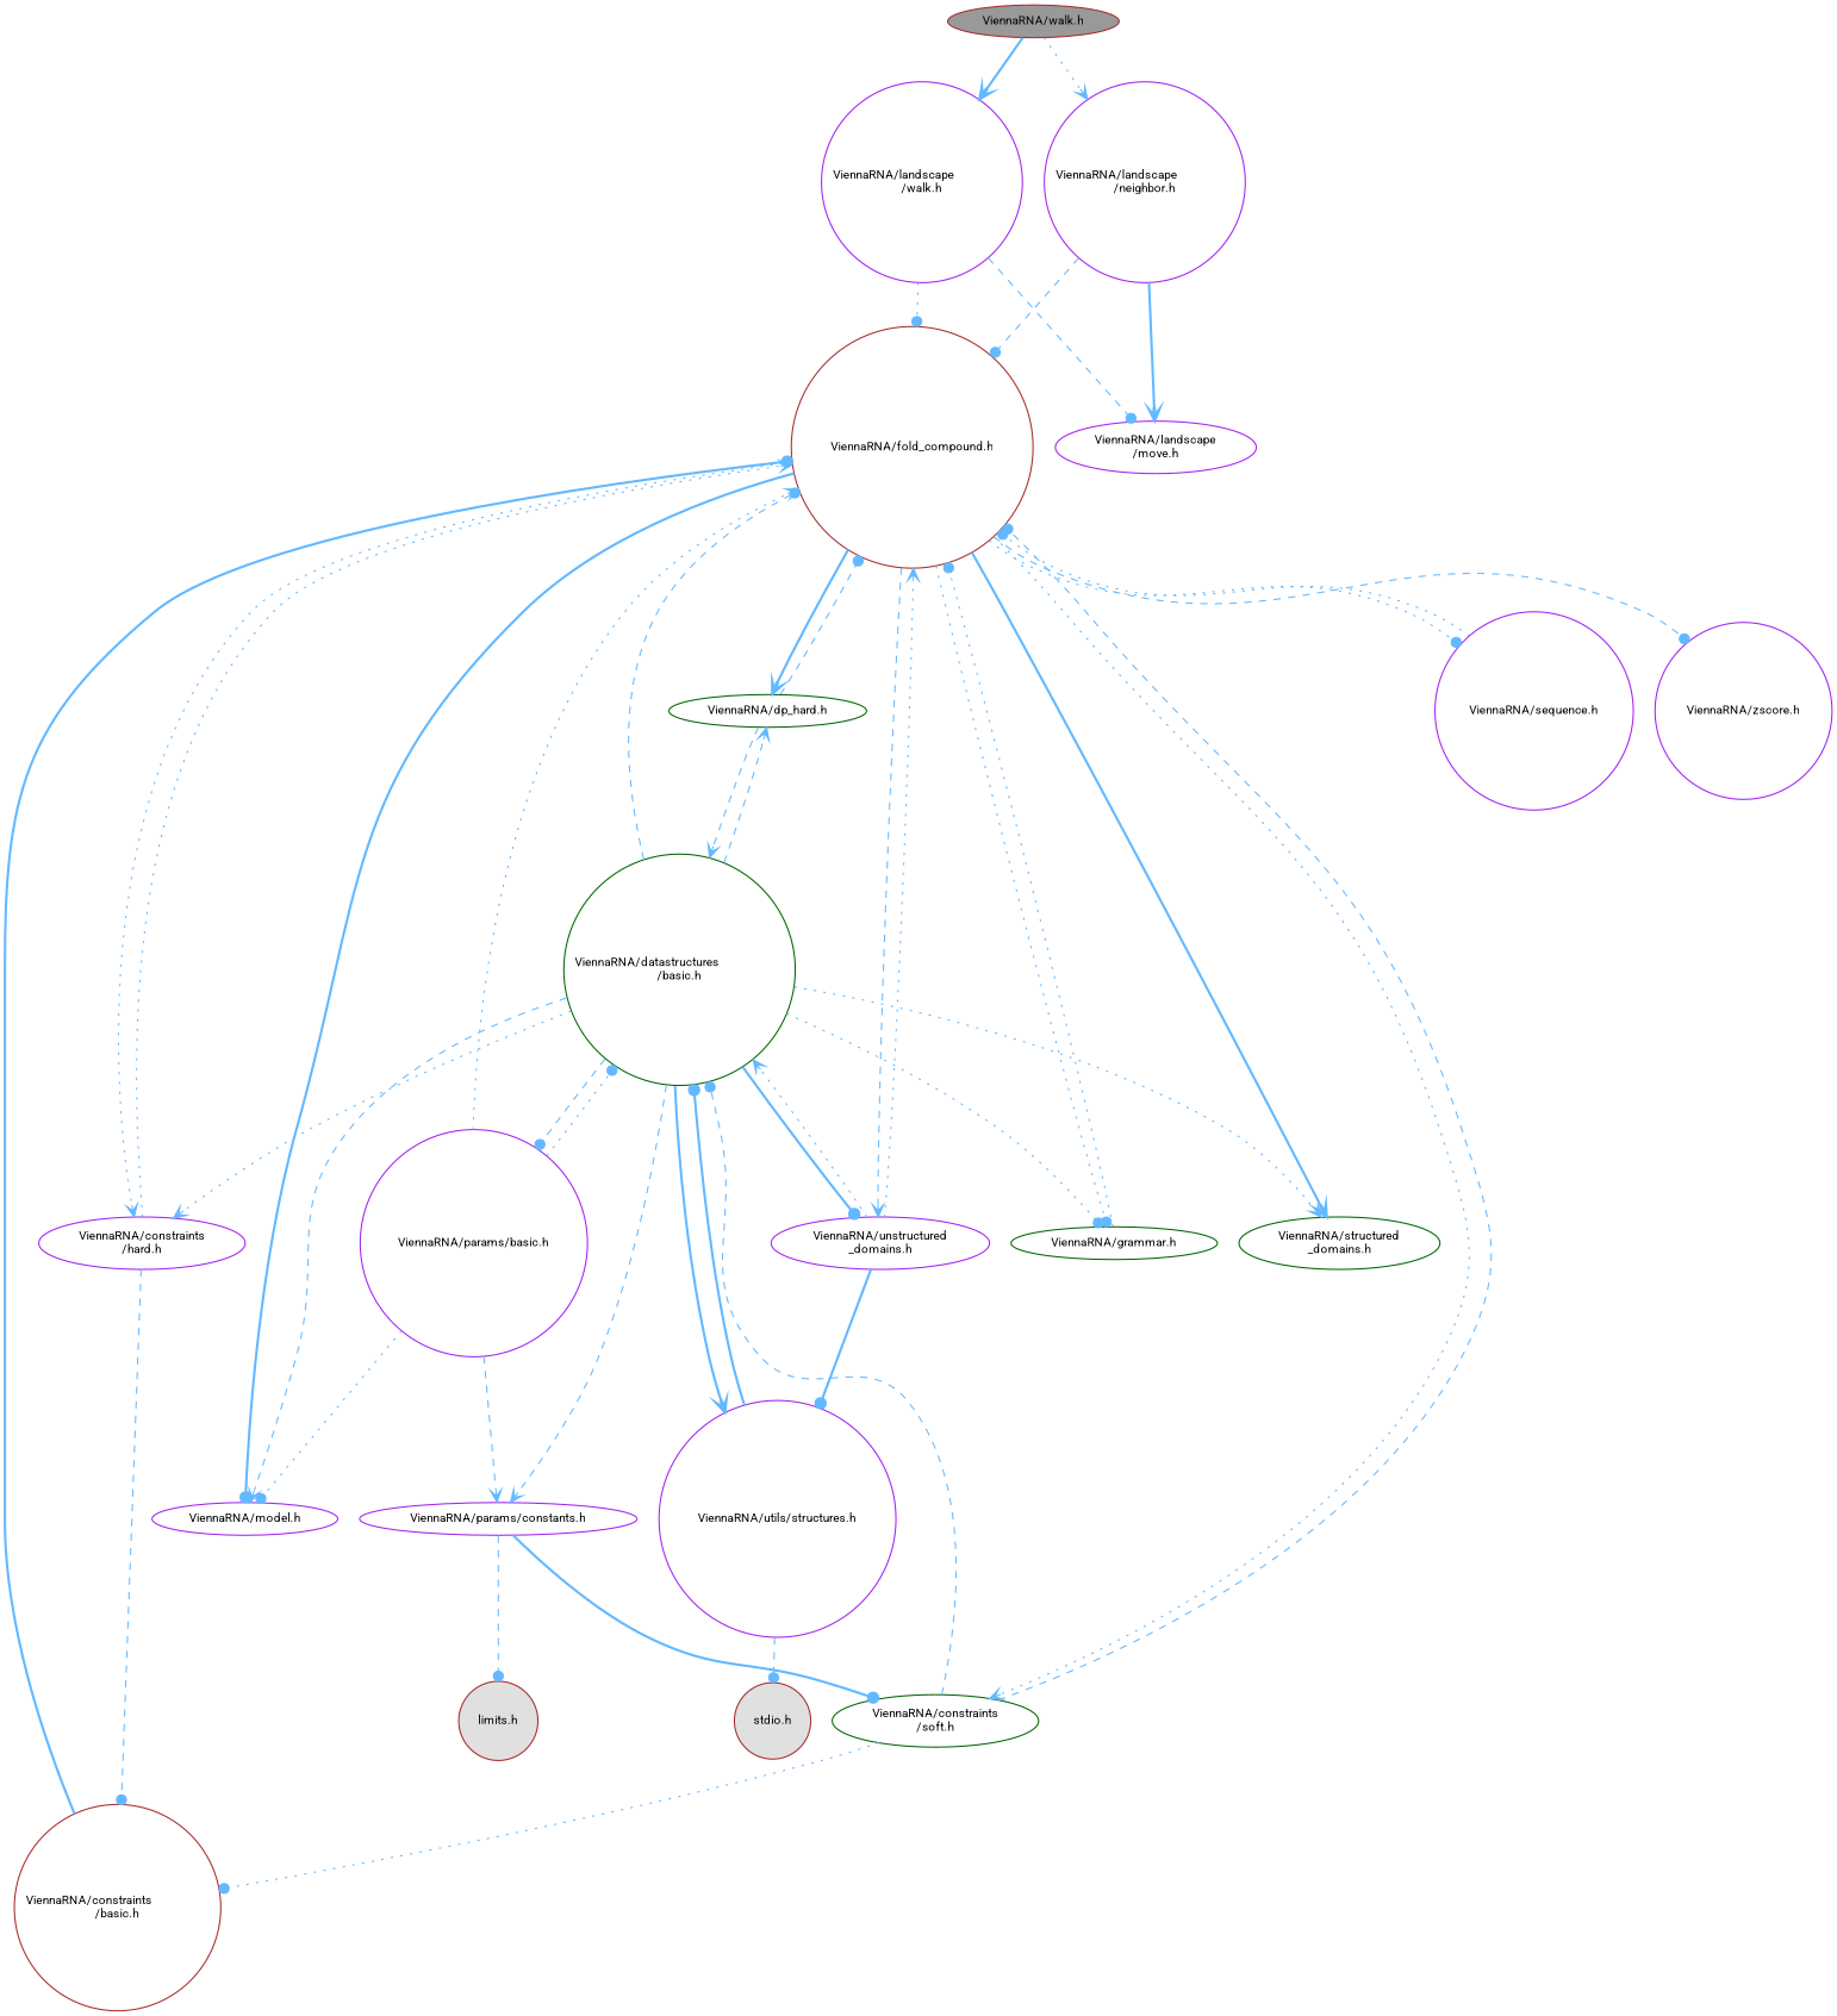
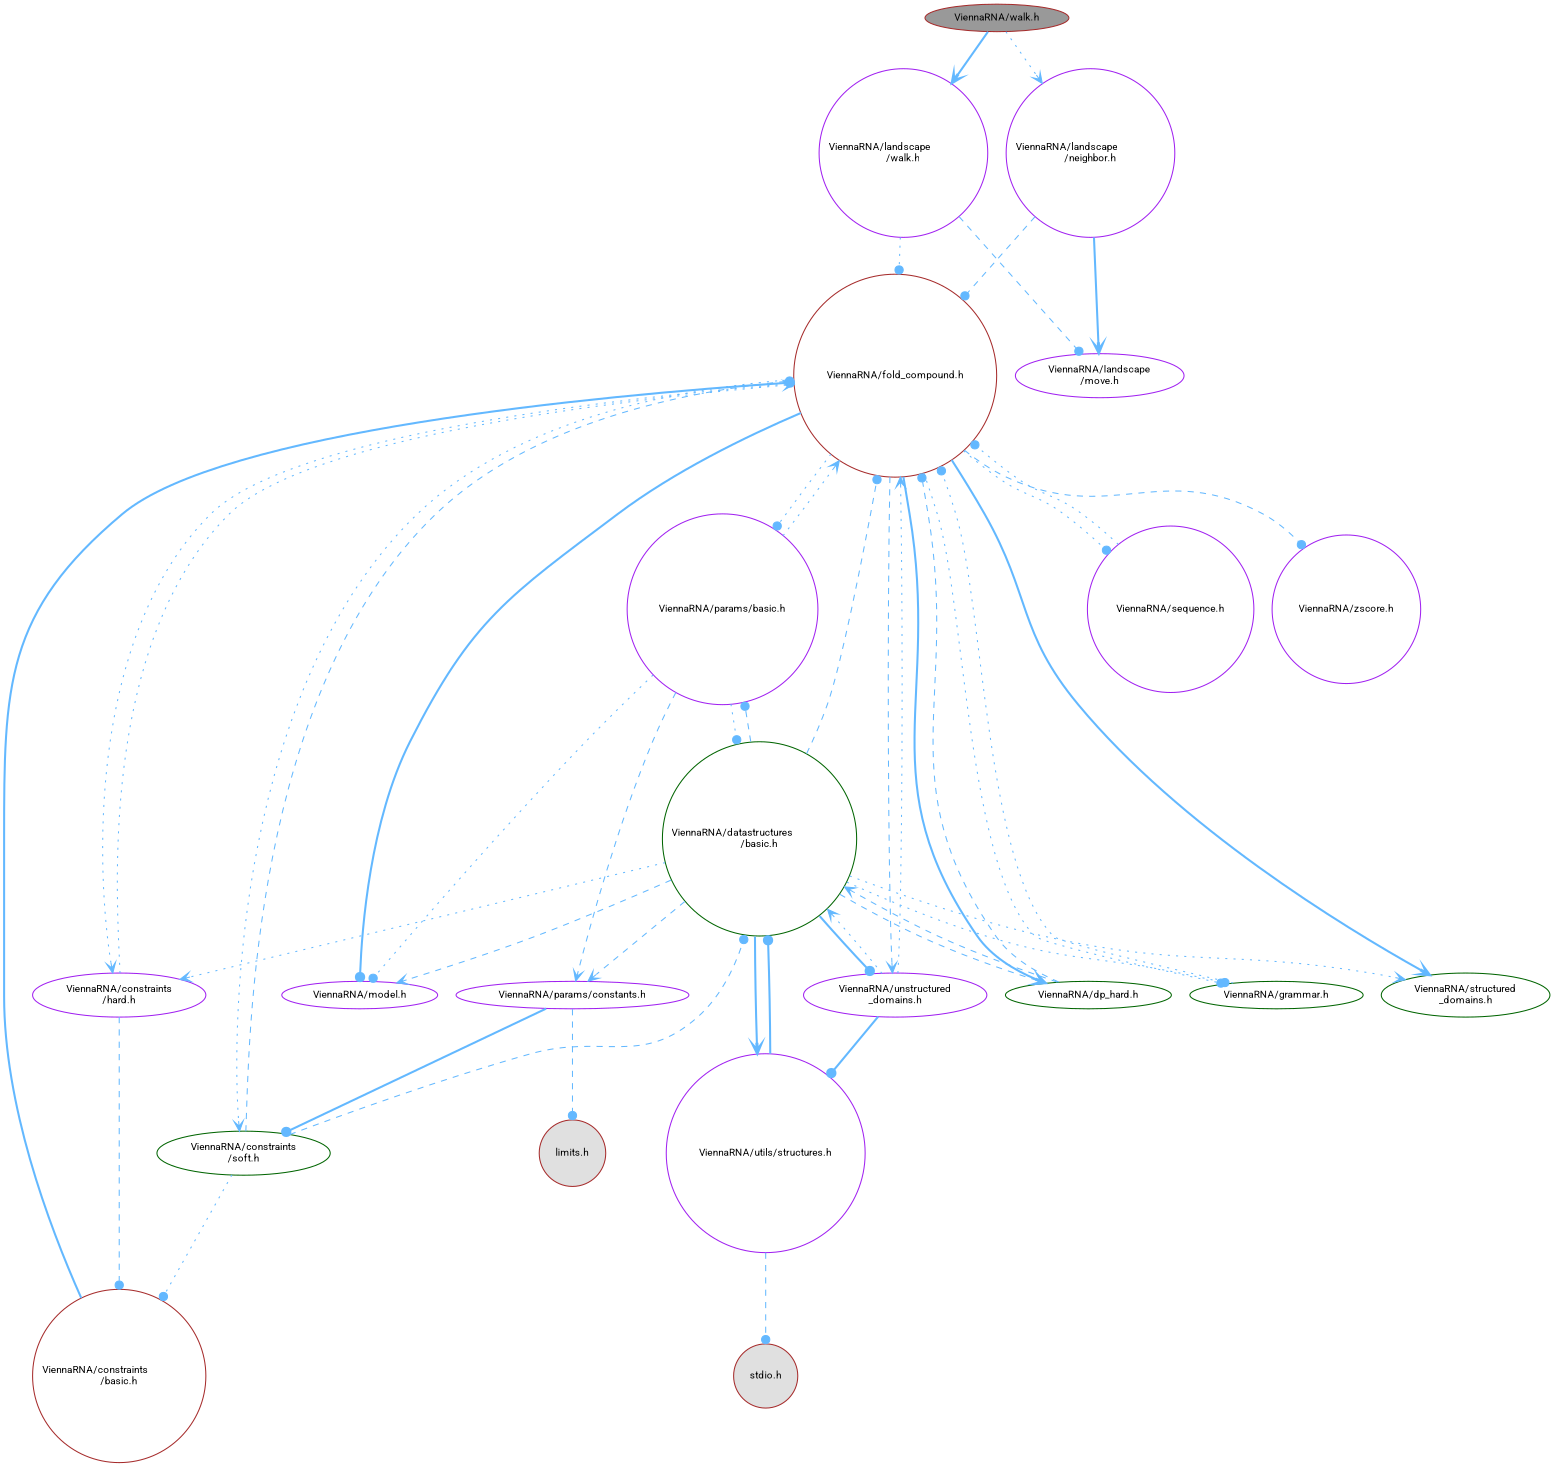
  digraph {
    fontname=Roboto
    node [color=purple fillcolor=white fontname=Roboto fontsize=10 shape=circle style=filled]
    edge [arrowhead=dot color=steelblue1 fontname=Roboto fontsize=10 labelfontname=Helvetica labelfontsize=10 style=dotted]
    n1 [color=brown fillcolor=grey60 fontcolor=black height=0.2 label="ViennaRNA/walk.h" shape=ellipse width=0.4]
    n2 [height=0.2 label="ViennaRNA/landscape\l/walk.h" width=0.4]
    n3 [height=0.2 label="ViennaRNA/landscape\l/neighbor.h" width=0.4]
    n4 [color=brown height=0.2 label="ViennaRNA/fold_compound.h" width=0.4]
    n5 [height=0.2 label="ViennaRNA/landscape\l/move.h" shape=ellipse width=0.4]
    n6 [height=0.2 label="ViennaRNA/model.h" shape=ellipse width=0.4]
    n7 [height=0.2 label="ViennaRNA/params/basic.h" width=0.4]
    n8 [color=darkgreen height=0.2 label="ViennaRNA/dp_hard.h" shape=ellipse width=0.4]
    n9 [height=0.2 label="ViennaRNA/constraints\l/hard.h" shape=ellipse width=0.4]
    n10 [color=darkgreen height=0.2 label="ViennaRNA/constraints\l/soft.h" shape=ellipse width=0.4]
    n11 [color=darkgreen height=0.2 label="ViennaRNA/grammar.h" shape=ellipse width=0.4]
    n12 [color=darkgreen height=0.2 label="ViennaRNA/structured\l_domains.h" shape=ellipse width=0.4]
    n13 [height=0.2 label="ViennaRNA/unstructured\l_domains.h" shape=ellipse width=0.4]
    n14 [height=0.2 label="ViennaRNA/sequence.h" width=0.4]
    n15 [height=0.2 label="ViennaRNA/zscore.h" width=0.4]
    n16 [height=0.2 label="ViennaRNA/params/constants.h" shape=ellipse width=0.4]
    n17 [color=darkgreen height=0.2 label="ViennaRNA/datastructures\l/basic.h" width=0.4]
    n18 [color=brown height=0.2 label="ViennaRNA/constraints\l/basic.h" width=0.4]
    n19 [height=0.2 label="ViennaRNA/utils/structures.h" width=0.4]
    n20 [color=brown fillcolor="#E0E0E0" height=0.2 label="limits.h" width=0.4]
    n21 [color=brown fillcolor="#E0E0E0" height=0.2 label="stdio.h" width=0.4]
    n1 -> n2 [arrowhead=vee style=bold]
    n1 -> n3 [arrowhead=vee]
    n2 -> n4
    n2 -> n5 [style=dashed]
    n3 -> n4 [style=dashed]
    n3 -> n5 [arrowhead=vee style=bold]
    n4 -> n6 [style=bold]
+   n4 -> n7
    n4 -> n8 [arrowhead=vee style=bold]
    n4 -> n9 [arrowhead=vee]
    n4 -> n10 [arrowhead=vee]
    n4 -> n11
    n4 -> n12 [arrowhead=vee style=bold]
    n4 -> n13 [arrowhead=vee style=dashed]
    n4 -> n14
    n4 -> n15 [style=dashed]
    n7 -> n4 [arrowhead=vee]
    n7 -> n6
    n7 -> n16 [arrowhead=vee style=dashed]
    n7 -> n17
    n8 -> n4 [style=dashed]
    n8 -> n17 [arrowhead=vee style=dashed]
    n9 -> n4 [arrowhead=vee]
    n9 -> n18 [style=dashed]
    n10 -> n4 [style=dashed]
    n10 -> n17 [style=dashed]
    n10 -> n18
    n11 -> n4
    n13 -> n4 [arrowhead=vee]
    n13 -> n17 [arrowhead=vee]
    n13 -> n19 [style=bold]
    n14 -> n4
    n16 -> n10 [style=bold]
    n16 -> n20 [style=dashed]
    n17 -> n4 [style=dashed]
    n17 -> n6 [arrowhead=vee style=dashed]
    n17 -> n7 [style=dashed]
    n17 -> n8 [arrowhead=vee style=dashed]
    n17 -> n9 [arrowhead=vee]
    n17 -> n11
    n17 -> n12 [arrowhead=vee]
    n17 -> n13 [style=bold]
    n17 -> n16 [arrowhead=vee style=dashed]
    n17 -> n19 [arrowhead=vee style=bold]
    n18 -> n4 [style=bold]
    n19 -> n17 [style=bold]
    n19 -> n21 [style=dashed]
  }
